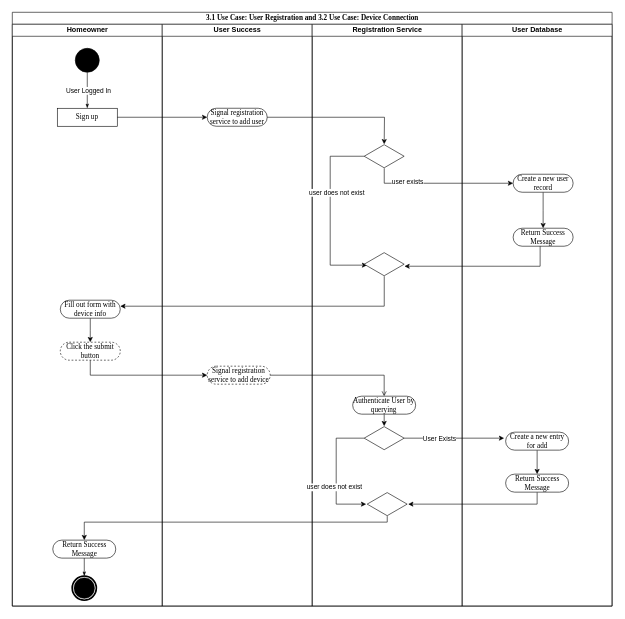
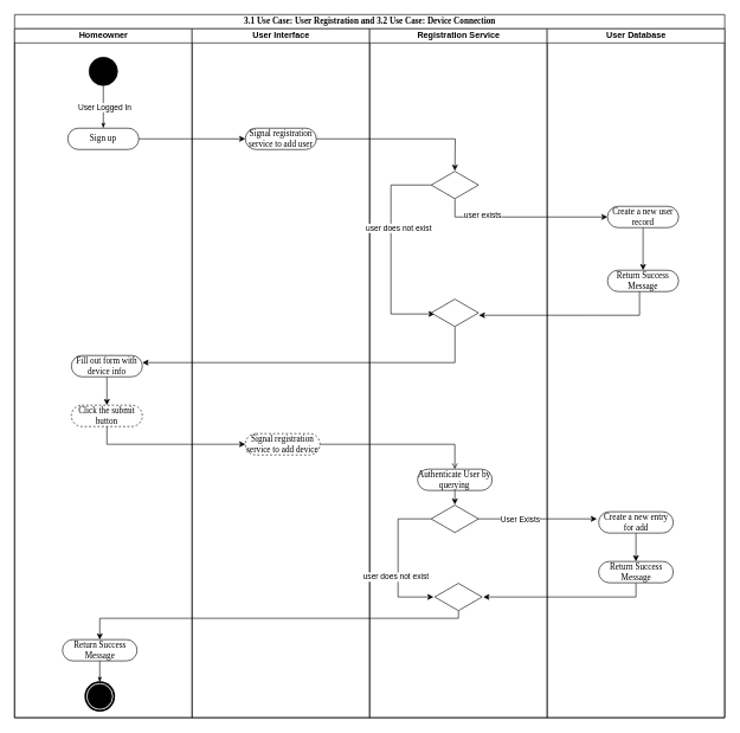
  <mxCell id="0" />
  <mxCell id="1" parent="0" />
  <mxCell id="2" value="3.1 Use Case: User Registration and 3.2 Use Case: Device Connection" style="swimlane;html=1;childLayout=stackLayout;startSize=20;rounded=0;shadow=0;comic=0;labelBackgroundColor=none;strokeWidth=1;fontFamily=Verdana;fontSize=12;align=center;" parent="1" vertex="1"><mxGeometry x="20" y="20" width="1000" height="990" as="geometry" /></mxCell>
  <mxCell id="3" value="Homeowner" style="swimlane;html=1;startSize=20;" parent="2" vertex="1"><mxGeometry y="20" width="250" height="970" as="geometry" /></mxCell>
  <mxCell id="4" value="" style="ellipse;whiteSpace=wrap;html=1;rounded=0;shadow=0;comic=0;labelBackgroundColor=none;strokeWidth=1;fillColor=#000000;fontFamily=Verdana;fontSize=12;align=center;" parent="3" vertex="1"><mxGeometry x="105" y="40" width="40" height="40" as="geometry" /></mxCell>
- <mxCell id="5" value="Sign up" style="whiteSpace=wrap;html=1;shadow=0;comic=0;labelBackgroundColor=none;strokeWidth=1;fontFamily=Verdana;fontSize=12;align=center;arcSize=50;rounded=0;" vertex="1" parent="3"><mxGeometry x="75" y="140" width="100" height="30" as="geometry" /></mxCell>
+ <mxCell id="5" value="Sign up" style="rounded=1;whiteSpace=wrap;html=1;shadow=0;comic=0;labelBackgroundColor=none;strokeWidth=1;fontFamily=Verdana;fontSize=12;align=center;arcSize=50;" vertex="1" parent="3"><mxGeometry x="75" y="140" width="100" height="30" as="geometry" /></mxCell>
  <mxCell id="6" style="edgeStyle=orthogonalEdgeStyle;rounded=0;orthogonalLoop=1;jettySize=auto;html=1;" edge="1" parent="3" source="7"><mxGeometry relative="1" as="geometry"><mxPoint x="130" y="530" as="targetPoint" /></mxGeometry></mxCell>
  <mxCell id="7" value="Fill out form with device info" style="rounded=1;whiteSpace=wrap;html=1;shadow=0;comic=0;labelBackgroundColor=none;strokeWidth=1;fontFamily=Verdana;fontSize=12;align=center;arcSize=50;" vertex="1" parent="3"><mxGeometry x="80" y="460" width="100" height="30" as="geometry" /></mxCell>
  <mxCell id="8" value="Click the submit button" style="rounded=1;whiteSpace=wrap;html=1;shadow=0;comic=0;labelBackgroundColor=none;strokeWidth=1;fontFamily=Verdana;fontSize=12;align=center;arcSize=50;dashed=1;" vertex="1" parent="3"><mxGeometry x="80" y="530" width="100" height="30" as="geometry" /></mxCell>
  <mxCell id="9" value="Return Success Message" style="rounded=1;whiteSpace=wrap;html=1;shadow=0;comic=0;labelBackgroundColor=none;strokeWidth=1;fontFamily=Verdana;fontSize=12;align=center;arcSize=50;" vertex="1" parent="3"><mxGeometry x="67.5" y="860" width="105" height="30" as="geometry" /></mxCell>
  <mxCell id="10" value="" style="shape=mxgraph.bpmn.shape;html=1;verticalLabelPosition=bottom;labelBackgroundColor=#ffffff;verticalAlign=top;perimeter=ellipsePerimeter;outline=end;symbol=terminate;rounded=0;shadow=0;comic=0;strokeWidth=1;fontFamily=Verdana;fontSize=12;align=center;" parent="3" vertex="1"><mxGeometry x="100" y="920" width="40" height="40" as="geometry" /></mxCell>
  <mxCell id="11" style="edgeStyle=none;rounded=0;html=1;labelBackgroundColor=none;startArrow=none;startFill=0;startSize=5;endArrow=classicThin;endFill=1;endSize=5;jettySize=auto;orthogonalLoop=1;strokeWidth=1;fontFamily=Verdana;fontSize=12;exitX=0.5;exitY=1;exitDx=0;exitDy=0;" parent="3" source="9" target="10" edge="1"><mxGeometry relative="1" as="geometry"><mxPoint x="620" y="840" as="sourcePoint" /></mxGeometry></mxCell>
- <mxCell id="12" value="User Success" style="swimlane;html=1;startSize=20;" parent="2" vertex="1"><mxGeometry x="250" y="20" width="250" height="970" as="geometry"><mxRectangle x="250" y="20" width="40" height="970" as="alternateBounds" /></mxGeometry></mxCell>
+ <mxCell id="12" value="User Interface" style="swimlane;html=1;startSize=20;" parent="2" vertex="1"><mxGeometry x="250" y="20" width="250" height="970" as="geometry"><mxRectangle x="250" y="20" width="40" height="970" as="alternateBounds" /></mxGeometry></mxCell>
  <mxCell id="13" value="Signal registration service to add user" style="rounded=1;whiteSpace=wrap;html=1;shadow=0;comic=0;labelBackgroundColor=none;strokeWidth=1;fontFamily=Verdana;fontSize=12;align=center;arcSize=50;" parent="12" vertex="1"><mxGeometry x="75" y="140" width="100" height="30" as="geometry" /></mxCell>
  <mxCell id="14" value="Signal registration service to add device" style="rounded=1;whiteSpace=wrap;html=1;shadow=0;comic=0;labelBackgroundColor=none;strokeWidth=1;fontFamily=Verdana;fontSize=12;align=center;arcSize=50;dashed=1;" vertex="1" parent="12"><mxGeometry x="75" y="570" width="105" height="30" as="geometry" /></mxCell>
  <mxCell id="15" value="Registration Service" style="swimlane;html=1;startSize=20;" parent="2" vertex="1"><mxGeometry x="500" y="20" width="250" height="970" as="geometry" /></mxCell>
  <mxCell id="16" style="edgeStyle=orthogonalEdgeStyle;rounded=0;orthogonalLoop=1;jettySize=auto;html=1;entryX=0.073;entryY=0.539;entryDx=0;entryDy=0;entryPerimeter=0;" edge="1" parent="15" source="18" target="20"><mxGeometry relative="1" as="geometry"><mxPoint x="30" y="400" as="targetPoint" /><Array as="points"><mxPoint x="30" y="220" /><mxPoint x="30" y="402" /></Array></mxGeometry></mxCell>
  <mxCell id="17" value="user does not exist" style="edgeLabel;html=1;align=center;verticalAlign=middle;resizable=0;points=[];" vertex="1" connectable="0" parent="16"><mxGeometry x="-0.23" y="-4" relative="1" as="geometry"><mxPoint x="14" y="2" as="offset" /></mxGeometry></mxCell>
  <mxCell id="18" value="" style="html=1;whiteSpace=wrap;aspect=fixed;shape=isoRectangle;" vertex="1" parent="15"><mxGeometry x="86.66" y="200" width="66.67" height="40" as="geometry" /></mxCell>
  <mxCell id="19" style="edgeStyle=orthogonalEdgeStyle;rounded=0;orthogonalLoop=1;jettySize=auto;html=1;" edge="1" parent="15" source="20"><mxGeometry relative="1" as="geometry"><mxPoint x="-320" y="470" as="targetPoint" /><Array as="points"><mxPoint x="120" y="470" /><mxPoint x="-319" y="470" /></Array></mxGeometry></mxCell>
  <mxCell id="20" value="" style="html=1;whiteSpace=wrap;aspect=fixed;shape=isoRectangle;" vertex="1" parent="15"><mxGeometry x="86.67" y="380" width="66.67" height="40" as="geometry" /></mxCell>
  <mxCell id="21" style="edgeStyle=orthogonalEdgeStyle;rounded=0;orthogonalLoop=1;jettySize=auto;html=1;" edge="1" parent="15" source="22" target="27"><mxGeometry relative="1" as="geometry" /></mxCell>
  <mxCell id="22" value="Authenticate User by querying" style="rounded=1;whiteSpace=wrap;html=1;shadow=0;comic=0;labelBackgroundColor=none;strokeWidth=1;fontFamily=Verdana;fontSize=12;align=center;arcSize=50;" vertex="1" parent="15"><mxGeometry x="67.49" y="620" width="105" height="30" as="geometry" /></mxCell>
  <mxCell id="23" style="edgeStyle=orthogonalEdgeStyle;rounded=0;orthogonalLoop=1;jettySize=auto;html=1;" edge="1" parent="15" source="27"><mxGeometry relative="1" as="geometry"><mxPoint x="320" y="690" as="targetPoint" /></mxGeometry></mxCell>
  <mxCell id="24" value="User Exists" style="edgeLabel;html=1;align=center;verticalAlign=middle;resizable=0;points=[];" vertex="1" connectable="0" parent="23"><mxGeometry x="-0.31" relative="1" as="geometry"><mxPoint as="offset" /></mxGeometry></mxCell>
  <mxCell id="25" style="edgeStyle=orthogonalEdgeStyle;rounded=0;orthogonalLoop=1;jettySize=auto;html=1;" edge="1" parent="15" source="27"><mxGeometry relative="1" as="geometry"><mxPoint x="90" y="800" as="targetPoint" /><Array as="points"><mxPoint x="40" y="690" /><mxPoint x="40" y="800" /></Array></mxGeometry></mxCell>
  <mxCell id="26" value="user does not exist" style="edgeLabel;html=1;align=center;verticalAlign=middle;resizable=0;points=[];" vertex="1" connectable="0" parent="25"><mxGeometry x="0.236" y="-4" relative="1" as="geometry"><mxPoint as="offset" /></mxGeometry></mxCell>
  <mxCell id="27" value="" style="html=1;whiteSpace=wrap;aspect=fixed;shape=isoRectangle;" vertex="1" parent="15"><mxGeometry x="86.67" y="670" width="66.67" height="40" as="geometry" /></mxCell>
  <mxCell id="28" value="" style="html=1;whiteSpace=wrap;aspect=fixed;shape=isoRectangle;" vertex="1" parent="15"><mxGeometry x="91.66" y="780" width="66.67" height="40" as="geometry" /></mxCell>
  <mxCell id="29" style="edgeStyle=orthogonalEdgeStyle;rounded=0;html=1;labelBackgroundColor=none;startArrow=none;startFill=0;startSize=5;endArrow=classicThin;endFill=1;endSize=5;jettySize=auto;orthogonalLoop=1;strokeWidth=1;fontFamily=Verdana;fontSize=12" parent="2" source="4" edge="1"><mxGeometry relative="1" as="geometry"><mxPoint x="125" y="160" as="targetPoint" /></mxGeometry></mxCell>
  <mxCell id="30" value="User Logged In" style="edgeLabel;html=1;align=center;verticalAlign=middle;resizable=0;points=[];" vertex="1" connectable="0" parent="29"><mxGeometry x="0.029" y="1" relative="1" as="geometry"><mxPoint as="offset" /></mxGeometry></mxCell>
  <mxCell id="31" style="edgeStyle=orthogonalEdgeStyle;rounded=0;orthogonalLoop=1;jettySize=auto;html=1;entryX=0;entryY=0.5;entryDx=0;entryDy=0;" edge="1" parent="2" source="5" target="13"><mxGeometry relative="1" as="geometry" /></mxCell>
  <mxCell id="32" style="edgeStyle=orthogonalEdgeStyle;rounded=0;orthogonalLoop=1;jettySize=auto;html=1;" edge="1" parent="2" source="13"><mxGeometry relative="1" as="geometry"><mxPoint x="620" y="220" as="targetPoint" /></mxGeometry></mxCell>
  <mxCell id="33" style="edgeStyle=orthogonalEdgeStyle;rounded=0;orthogonalLoop=1;jettySize=auto;html=1;entryX=0;entryY=0.5;entryDx=0;entryDy=0;" edge="1" parent="2" source="8" target="14"><mxGeometry relative="1" as="geometry"><mxPoint x="130" y="620" as="targetPoint" /><Array as="points"><mxPoint x="130" y="605" /></Array></mxGeometry></mxCell>
  <mxCell id="34" style="edgeStyle=orthogonalEdgeStyle;rounded=0;orthogonalLoop=1;jettySize=auto;html=1;entryX=0.5;entryY=0;entryDx=0;entryDy=0;endArrow=open;" edge="1" parent="2" source="14" target="22"><mxGeometry relative="1" as="geometry"><mxPoint x="620" y="605" as="targetPoint" /></mxGeometry></mxCell>
  <mxCell id="35" style="edgeStyle=orthogonalEdgeStyle;rounded=0;orthogonalLoop=1;jettySize=auto;html=1;entryX=0.5;entryY=0;entryDx=0;entryDy=0;" edge="1" parent="2" source="28" target="9"><mxGeometry relative="1" as="geometry"><mxPoint x="624.995" y="870" as="targetPoint" /><Array as="points"><mxPoint x="625" y="850" /><mxPoint x="120" y="850" /></Array></mxGeometry></mxCell>
  <mxCell id="36" value="User Database" style="swimlane;html=1;startSize=20;" vertex="1" parent="1"><mxGeometry x="770" y="40" width="250" height="970" as="geometry" /></mxCell>
  <mxCell id="37" style="edgeStyle=orthogonalEdgeStyle;rounded=0;orthogonalLoop=1;jettySize=auto;html=1;" edge="1" parent="36" source="38"><mxGeometry relative="1" as="geometry"><mxPoint x="135" y="340" as="targetPoint" /></mxGeometry></mxCell>
  <mxCell id="38" value="Create a new user record" style="rounded=1;whiteSpace=wrap;html=1;shadow=0;comic=0;labelBackgroundColor=none;strokeWidth=1;fontFamily=Verdana;fontSize=12;align=center;arcSize=50;" vertex="1" parent="36"><mxGeometry x="85" y="250" width="100" height="30" as="geometry" /></mxCell>
  <mxCell id="39" value="Return Success Message" style="rounded=1;whiteSpace=wrap;html=1;shadow=0;comic=0;labelBackgroundColor=none;strokeWidth=1;fontFamily=Verdana;fontSize=12;align=center;arcSize=50;" vertex="1" parent="36"><mxGeometry x="85" y="340" width="100" height="30" as="geometry" /></mxCell>
  <mxCell id="40" style="edgeStyle=orthogonalEdgeStyle;rounded=0;orthogonalLoop=1;jettySize=auto;html=1;entryX=0.5;entryY=0;entryDx=0;entryDy=0;" edge="1" parent="36" source="41" target="43"><mxGeometry relative="1" as="geometry" /></mxCell>
  <mxCell id="41" value="Create a new entry for add" style="rounded=1;whiteSpace=wrap;html=1;shadow=0;comic=0;labelBackgroundColor=none;strokeWidth=1;fontFamily=Verdana;fontSize=12;align=center;arcSize=50;" vertex="1" parent="36"><mxGeometry x="72.5" y="680" width="105" height="30" as="geometry" /></mxCell>
  <mxCell id="42" style="edgeStyle=orthogonalEdgeStyle;rounded=0;orthogonalLoop=1;jettySize=auto;html=1;" edge="1" parent="36" source="43"><mxGeometry relative="1" as="geometry"><mxPoint x="-90" y="800" as="targetPoint" /><Array as="points"><mxPoint x="125" y="800" /></Array></mxGeometry></mxCell>
  <mxCell id="43" value="Return Success Message" style="rounded=1;whiteSpace=wrap;html=1;shadow=0;comic=0;labelBackgroundColor=none;strokeWidth=1;fontFamily=Verdana;fontSize=12;align=center;arcSize=50;" vertex="1" parent="36"><mxGeometry x="72.5" y="750" width="105" height="30" as="geometry" /></mxCell>
  <mxCell id="44" style="edgeStyle=orthogonalEdgeStyle;rounded=0;orthogonalLoop=1;jettySize=auto;html=1;entryX=0;entryY=0.5;entryDx=0;entryDy=0;" edge="1" parent="1" source="18" target="38"><mxGeometry relative="1" as="geometry"><mxPoint x="639.995" y="320" as="targetPoint" /><Array as="points"><mxPoint x="640" y="305" /></Array></mxGeometry></mxCell>
  <mxCell id="45" value="user exists" style="edgeLabel;html=1;align=center;verticalAlign=middle;resizable=0;points=[];" vertex="1" connectable="0" parent="44"><mxGeometry x="-0.475" y="3" relative="1" as="geometry"><mxPoint as="offset" /></mxGeometry></mxCell>
  <mxCell id="46" style="edgeStyle=orthogonalEdgeStyle;rounded=0;orthogonalLoop=1;jettySize=auto;html=1;entryX=1.007;entryY=0.584;entryDx=0;entryDy=0;entryPerimeter=0;" edge="1" parent="1" source="39" target="20"><mxGeometry relative="1" as="geometry"><mxPoint x="905" y="450" as="targetPoint" /><Array as="points"><mxPoint x="900" y="443" /></Array></mxGeometry></mxCell>
